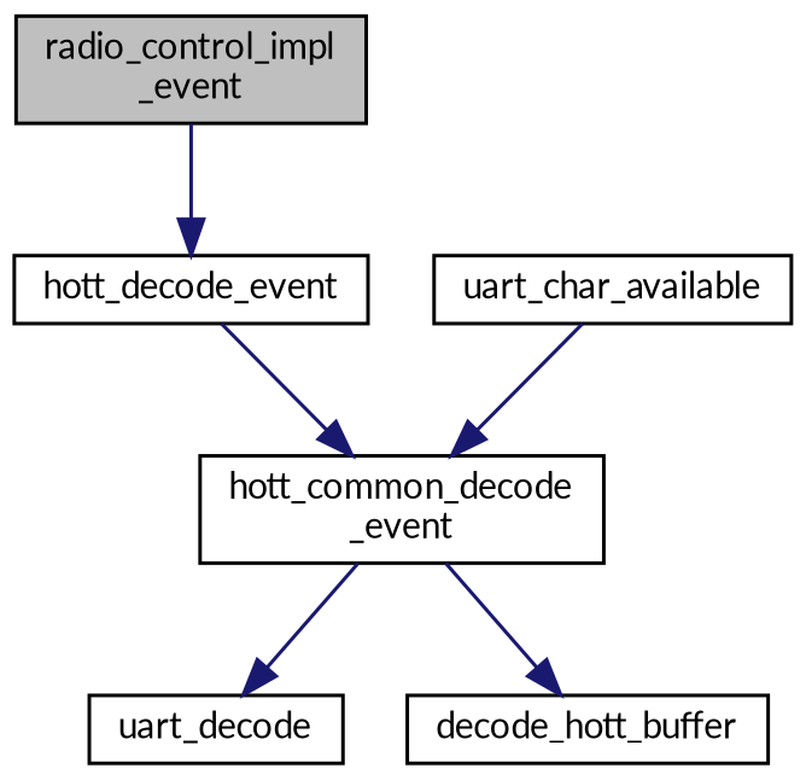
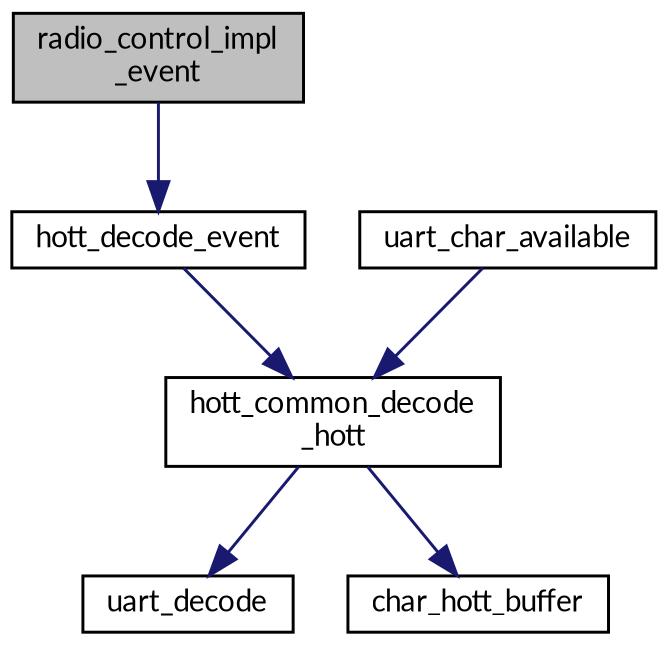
  digraph {
    fontname=Lato
    rankdir=TB
    node [color=black fillcolor=white fontname=Lato fontsize=10 shape=record style=filled]
    edge [color=midnightblue fontname=Lato fontsize=10 labelfontname=FreeSans labelfontsize=10 style=solid]
    n1 [fillcolor=grey75 fontcolor=black height=0.2 label="radio_control_impl\l_event" width=0.4]
    n2 [height=0.2 label=hott_decode_event width=0.4]
-   n3 [height=0.2 label="hott_common_decode\l_event" width=0.4]
+   n3 [height=0.2 label="hott_common_decode\l_hott" width=0.4]
    n4 [height=0.2 label=uart_decode width=0.4]
-   n5 [height=0.2 label=decode_hott_buffer width=0.4]
+   n5 [height=0.2 label=char_hott_buffer width=0.4]
    n6 [height=0.2 label=uart_char_available width=0.4]
    n1 -> n2
    n2 -> n3
    n3 -> n4
    n3 -> n5
    n6 -> n3
  }
